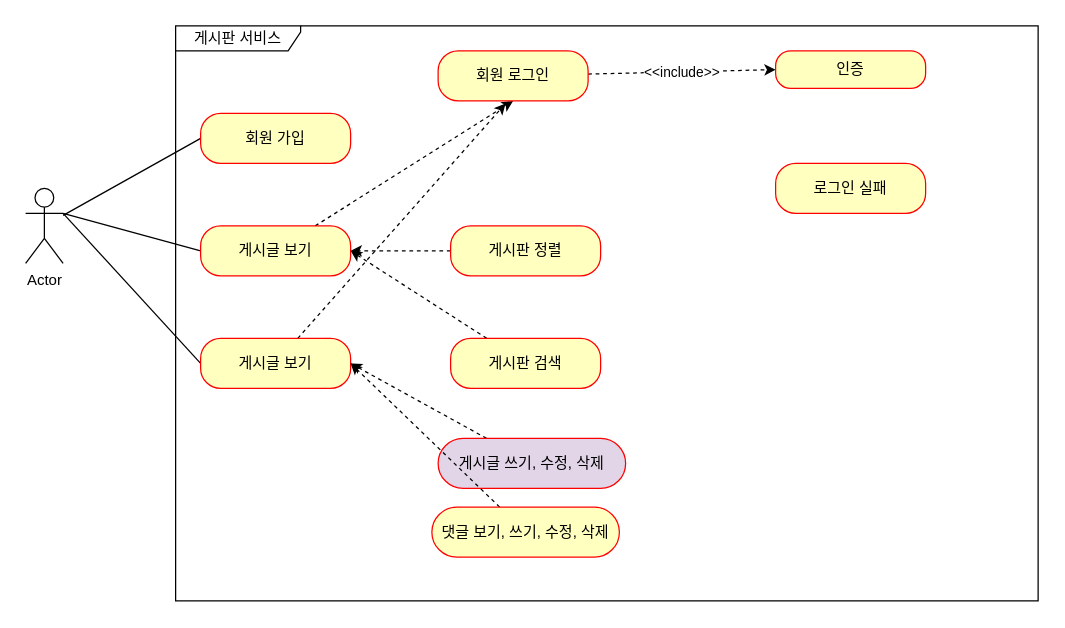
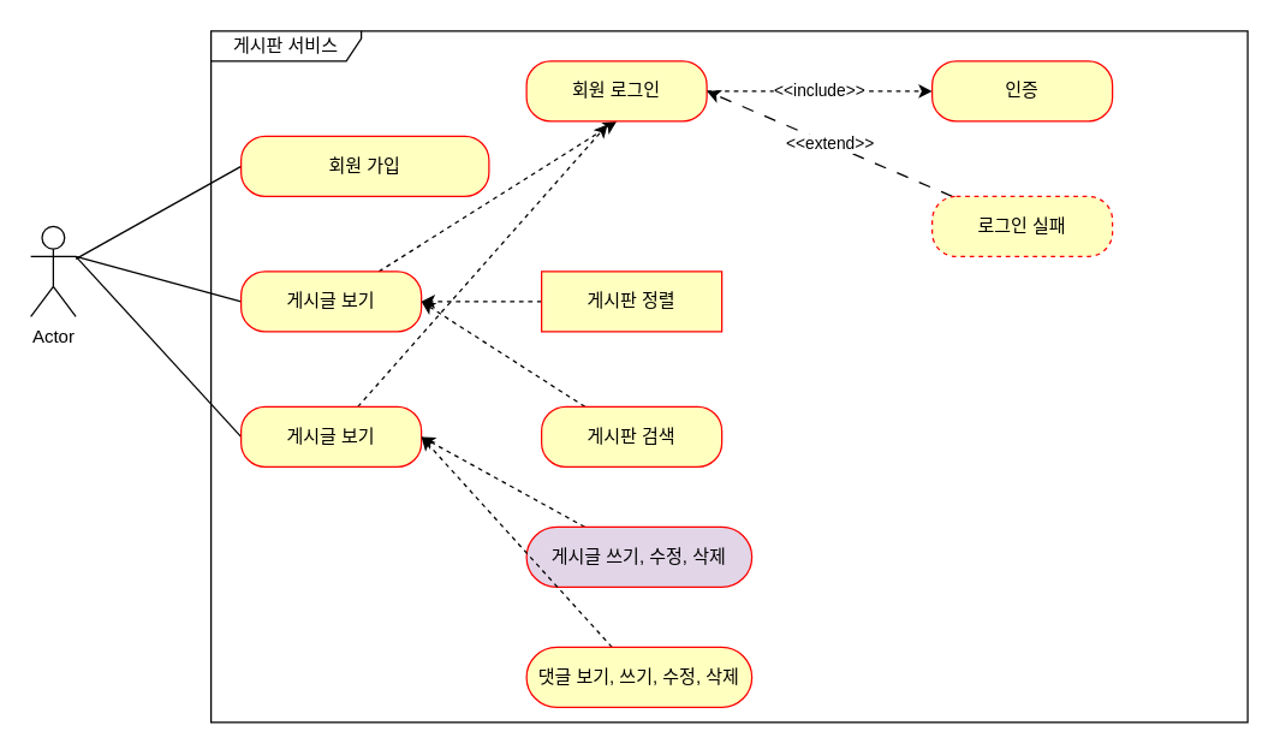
  <mxCell id="0" />
  <mxCell id="1" parent="0" />
  <mxCell id="2" style="rounded=0;orthogonalLoop=1;jettySize=auto;html=1;entryX=0;entryY=0.5;entryDx=0;entryDy=0;endArrow=none;endFill=0;" edge="1" parent="1" source="5" target="7"><mxGeometry relative="1" as="geometry" /></mxCell>
  <mxCell id="3" style="rounded=0;orthogonalLoop=1;jettySize=auto;html=1;entryX=0;entryY=0.5;entryDx=0;entryDy=0;endArrow=none;endFill=0;exitX=1;exitY=0.333;exitDx=0;exitDy=0;exitPerimeter=0;" edge="1" parent="1" source="5" target="9"><mxGeometry relative="1" as="geometry" /></mxCell>
  <mxCell id="4" style="rounded=0;orthogonalLoop=1;jettySize=auto;html=1;entryX=0;entryY=0.5;entryDx=0;entryDy=0;endArrow=none;endFill=0;exitX=1;exitY=0.333;exitDx=0;exitDy=0;exitPerimeter=0;" edge="1" parent="1" source="5" target="11"><mxGeometry relative="1" as="geometry" /></mxCell>
  <mxCell id="5" value="Actor" style="shape=umlActor;verticalLabelPosition=bottom;verticalAlign=top;html=1;outlineConnect=0;" vertex="1" parent="1"><mxGeometry x="20" y="150" width="30" height="60" as="geometry" /></mxCell>
  <mxCell id="6" value="게시판 서비스" style="shape=umlFrame;whiteSpace=wrap;html=1;pointerEvents=0;width=100;height=20;" vertex="1" parent="1"><mxGeometry x="140" y="20" width="690" height="460" as="geometry" /></mxCell>
- <mxCell id="7" value="회원 가입" style="rounded=1;whiteSpace=wrap;html=1;arcSize=40;fontColor=#000000;fillColor=#ffffc0;strokeColor=#ff0000;" vertex="1" parent="1"><mxGeometry x="160" y="90" width="120" height="40" as="geometry" /></mxCell>
+ <mxCell id="7" value="회원 가입" style="rounded=1;whiteSpace=wrap;html=1;arcSize=40;fontColor=#000000;fillColor=#ffffc0;strokeColor=#ff0000;" vertex="1" parent="1"><mxGeometry x="160" y="90" width="165" height="40" as="geometry" /></mxCell>
  <mxCell id="8" style="rounded=0;orthogonalLoop=1;jettySize=auto;html=1;entryX=0.5;entryY=1;entryDx=0;entryDy=0;dashed=1;" edge="1" parent="1" source="9" target="13"><mxGeometry relative="1" as="geometry" /></mxCell>
  <mxCell id="9" value="게시글 보기" style="rounded=1;whiteSpace=wrap;html=1;arcSize=40;fontColor=#000000;fillColor=#ffffc0;strokeColor=#ff0000;" vertex="1" parent="1"><mxGeometry x="160" y="180" width="120" height="40" as="geometry" /></mxCell>
  <mxCell id="10" style="rounded=0;orthogonalLoop=1;jettySize=auto;html=1;entryX=0.45;entryY=1.05;entryDx=0;entryDy=0;entryPerimeter=0;dashed=1;" edge="1" parent="1" source="11" target="13"><mxGeometry relative="1" as="geometry" /></mxCell>
  <mxCell id="11" value="게시글 보기" style="rounded=1;whiteSpace=wrap;html=1;arcSize=40;fontColor=#000000;fillColor=#ffffc0;strokeColor=#ff0000;" vertex="1" parent="1"><mxGeometry x="160" y="270" width="120" height="40" as="geometry" /></mxCell>
  <mxCell id="12" value="&amp;lt;&amp;lt;include&amp;gt;&amp;gt;" style="rounded=0;orthogonalLoop=1;jettySize=auto;html=1;entryX=0;entryY=0.5;entryDx=0;entryDy=0;endArrow=classic;endFill=1;dashed=1;" edge="1" parent="1" source="13" target="14"><mxGeometry relative="1" as="geometry"><Array as="points" /></mxGeometry></mxCell>
  <mxCell id="13" value="회원 로그인" style="rounded=1;whiteSpace=wrap;html=1;arcSize=40;fontColor=#000000;fillColor=#ffffc0;strokeColor=#ff0000;" vertex="1" parent="1"><mxGeometry x="350" y="40" width="120" height="40" as="geometry" /></mxCell>
- <mxCell id="14" value="인증" style="rounded=1;whiteSpace=wrap;html=1;arcSize=40;fontColor=#000000;fillColor=#ffffc0;strokeColor=#ff0000;" vertex="1" parent="1"><mxGeometry x="620" y="40" width="120" height="30" as="geometry" /></mxCell>
- <mxCell id="16" value="로그인 실패" style="rounded=1;whiteSpace=wrap;html=1;arcSize=40;fontColor=#000000;fillColor=#ffffc0;strokeColor=#ff0000;" vertex="1" parent="1"><mxGeometry x="620" y="130" width="120" height="40" as="geometry" /></mxCell>
+ <mxCell id="14" value="인증" style="rounded=1;whiteSpace=wrap;html=1;arcSize=40;fontColor=#000000;fillColor=#ffffc0;strokeColor=#ff0000;" vertex="1" parent="1"><mxGeometry x="620" y="40" width="120" height="40" as="geometry" /></mxCell>
+ <mxCell id="15" value="&amp;lt;&amp;lt;extend&amp;gt;&amp;gt;" style="rounded=0;orthogonalLoop=1;jettySize=auto;html=1;endArrow=classic;endFill=1;dashed=1;dashPattern=8 8;entryX=1;entryY=0.5;entryDx=0;entryDy=0;" edge="1" parent="1" source="16" target="13"><mxGeometry relative="1" as="geometry" /></mxCell>
+ <mxCell id="16" value="로그인 실패" style="rounded=1;whiteSpace=wrap;html=1;arcSize=40;fontColor=#000000;fillColor=#ffffc0;strokeColor=#ff0000;dashed=1;" vertex="1" parent="1"><mxGeometry x="620" y="130" width="120" height="40" as="geometry" /></mxCell>
  <mxCell id="17" style="rounded=0;orthogonalLoop=1;jettySize=auto;html=1;entryX=1;entryY=0.5;entryDx=0;entryDy=0;dashed=1;" edge="1" parent="1" source="18" target="9"><mxGeometry relative="1" as="geometry" /></mxCell>
- <mxCell id="18" value="게시판 정렬" style="rounded=1;whiteSpace=wrap;html=1;arcSize=40;fontColor=#000000;fillColor=#ffffc0;strokeColor=#ff0000;" vertex="1" parent="1"><mxGeometry x="360" y="180" width="120" height="40" as="geometry" /></mxCell>
+ <mxCell id="18" value="게시판 정렬" style="whiteSpace=wrap;html=1;arcSize=40;fontColor=#000000;fillColor=#ffffc0;strokeColor=#ff0000;rounded=0;" vertex="1" parent="1"><mxGeometry x="360" y="180" width="120" height="40" as="geometry" /></mxCell>
  <mxCell id="19" style="rounded=0;orthogonalLoop=1;jettySize=auto;html=1;entryX=1;entryY=0.5;entryDx=0;entryDy=0;strokeColor=default;dashed=1;" edge="1" parent="1" source="20" target="9"><mxGeometry relative="1" as="geometry" /></mxCell>
  <mxCell id="20" value="게시판 검색" style="rounded=1;whiteSpace=wrap;html=1;arcSize=40;fontColor=#000000;fillColor=#ffffc0;strokeColor=#ff0000;" vertex="1" parent="1"><mxGeometry x="360" y="270" width="120" height="40" as="geometry" /></mxCell>
  <mxCell id="21" style="rounded=0;orthogonalLoop=1;jettySize=auto;html=1;entryX=1;entryY=0.5;entryDx=0;entryDy=0;dashed=1;" edge="1" parent="1" source="22" target="11"><mxGeometry relative="1" as="geometry" /></mxCell>
  <mxCell id="22" value="게시글 쓰기, 수정, 삭제" style="rounded=1;whiteSpace=wrap;html=1;arcSize=50;fontColor=#000000;fillColor=#e1d5e7;strokeColor=#ff0000;" vertex="1" parent="1"><mxGeometry x="350" y="350" width="150" height="40" as="geometry" /></mxCell>
  <mxCell id="23" style="rounded=0;orthogonalLoop=1;jettySize=auto;html=1;entryX=1;entryY=0.5;entryDx=0;entryDy=0;strokeColor=none;dashed=1;" edge="1" parent="1" source="25" target="11"><mxGeometry relative="1" as="geometry" /></mxCell>
  <mxCell id="24" style="rounded=0;orthogonalLoop=1;jettySize=auto;html=1;entryX=1;entryY=0.5;entryDx=0;entryDy=0;dashed=1;" edge="1" parent="1" source="25" target="11"><mxGeometry relative="1" as="geometry" /></mxCell>
- <mxCell id="25" value="댓글 보기, 쓰기, 수정, 삭제" style="rounded=1;whiteSpace=wrap;html=1;arcSize=50;fontColor=#000000;fillColor=#ffffc0;strokeColor=#ff0000;" vertex="1" parent="1"><mxGeometry x="345" y="405" width="150" height="40" as="geometry" /></mxCell>
+ <mxCell id="25" value="댓글 보기, 쓰기, 수정, 삭제" style="rounded=1;whiteSpace=wrap;html=1;arcSize=50;fontColor=#000000;fillColor=#ffffc0;strokeColor=#ff0000;" vertex="1" parent="1"><mxGeometry x="350" y="430" width="150" height="40" as="geometry" /></mxCell>
